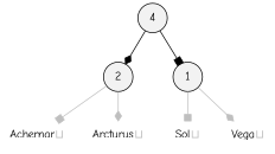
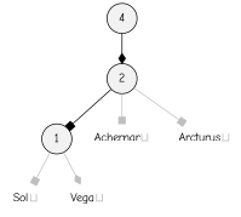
  digraph {
    fontname="Comic Neue"
    node [fontname="Comic Neue" shape=none]
    edge [arrowhead=diamond fontname="Comic Neue" color=Gray75]
    n1 [fillcolor=Grey95 label=4 shape=circle style=filled]
    n2 [fillcolor=Grey95 label=2 shape=circle style=filled]
    n3 [fillcolor=Grey95 label=1 shape=circle style=filled]
    n4 [label=<Achernar<font color="Gray75">⊔</font>>]
    n5 [label=<Arcturus<font color="Gray75">⊔</font>>]
    n6 [label=<Sol<font color="Gray75">⊔</font>>]
    n7 [label=<Vega<font color="Gray75">⊔</font>>]
    n1 -> n2 [color=""]
-   n1 -> n3 [arrowhead=box color=""]
+   n2 -> n3 [arrowhead=box color=""]
    n2 -> n4 [arrowhead=box]
-   n2 -> n5
+   n2 -> n5 [arrowhead=box]
    n3 -> n6 [arrowhead=box]
    n3 -> n7
  }
